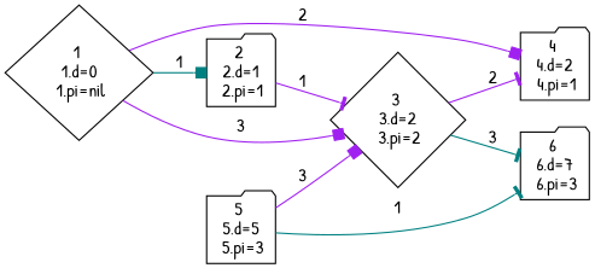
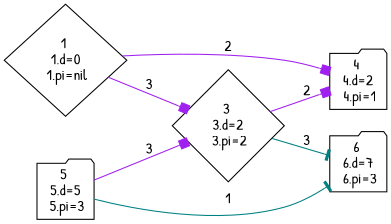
  digraph {
    fontname="Patrick Hand"
    rankdir=LR
    node [fontname="Patrick Hand" shape=folder]
    edge [arrowhead=box color=purple fontname="Patrick Hand"]
    "1 \n 1.d=0 \n 1.pi=nil" [shape=diamond]
-   "2 \n 2.d=1 \n 2.pi=1"
    "3 \n 3.d=2 \n 3.pi=2" [shape=diamond]
    "4 \n 4.d=2 \n 4.pi=1"
    "6 \n 6.d=7 \n 6.pi=3"
    "5 \n 5.d=5 \n 5.pi=3"
-   "1 \n 1.d=0 \n 1.pi=nil" -> "2 \n 2.d=1 \n 2.pi=1" [color=teal label=1]
    "1 \n 1.d=0 \n 1.pi=nil" -> "3 \n 3.d=2 \n 3.pi=2" [label=3]
    "1 \n 1.d=0 \n 1.pi=nil" -> "4 \n 4.d=2 \n 4.pi=1" [label=2]
-   "2 \n 2.d=1 \n 2.pi=1" -> "3 \n 3.d=2 \n 3.pi=2" [arrowhead=tee label=1]
-   "3 \n 3.d=2 \n 3.pi=2" -> "4 \n 4.d=2 \n 4.pi=1" [arrowhead=tee label=2]
+   "3 \n 3.d=2 \n 3.pi=2" -> "4 \n 4.d=2 \n 4.pi=1" [label=2]
    "3 \n 3.d=2 \n 3.pi=2" -> "6 \n 6.d=7 \n 6.pi=3" [arrowhead=tee color=teal label=3]
    "5 \n 5.d=5 \n 5.pi=3" -> "3 \n 3.d=2 \n 3.pi=2" [label=3]
    "5 \n 5.d=5 \n 5.pi=3" -> "6 \n 6.d=7 \n 6.pi=3" [arrowhead=tee color=teal label=1]
  }
